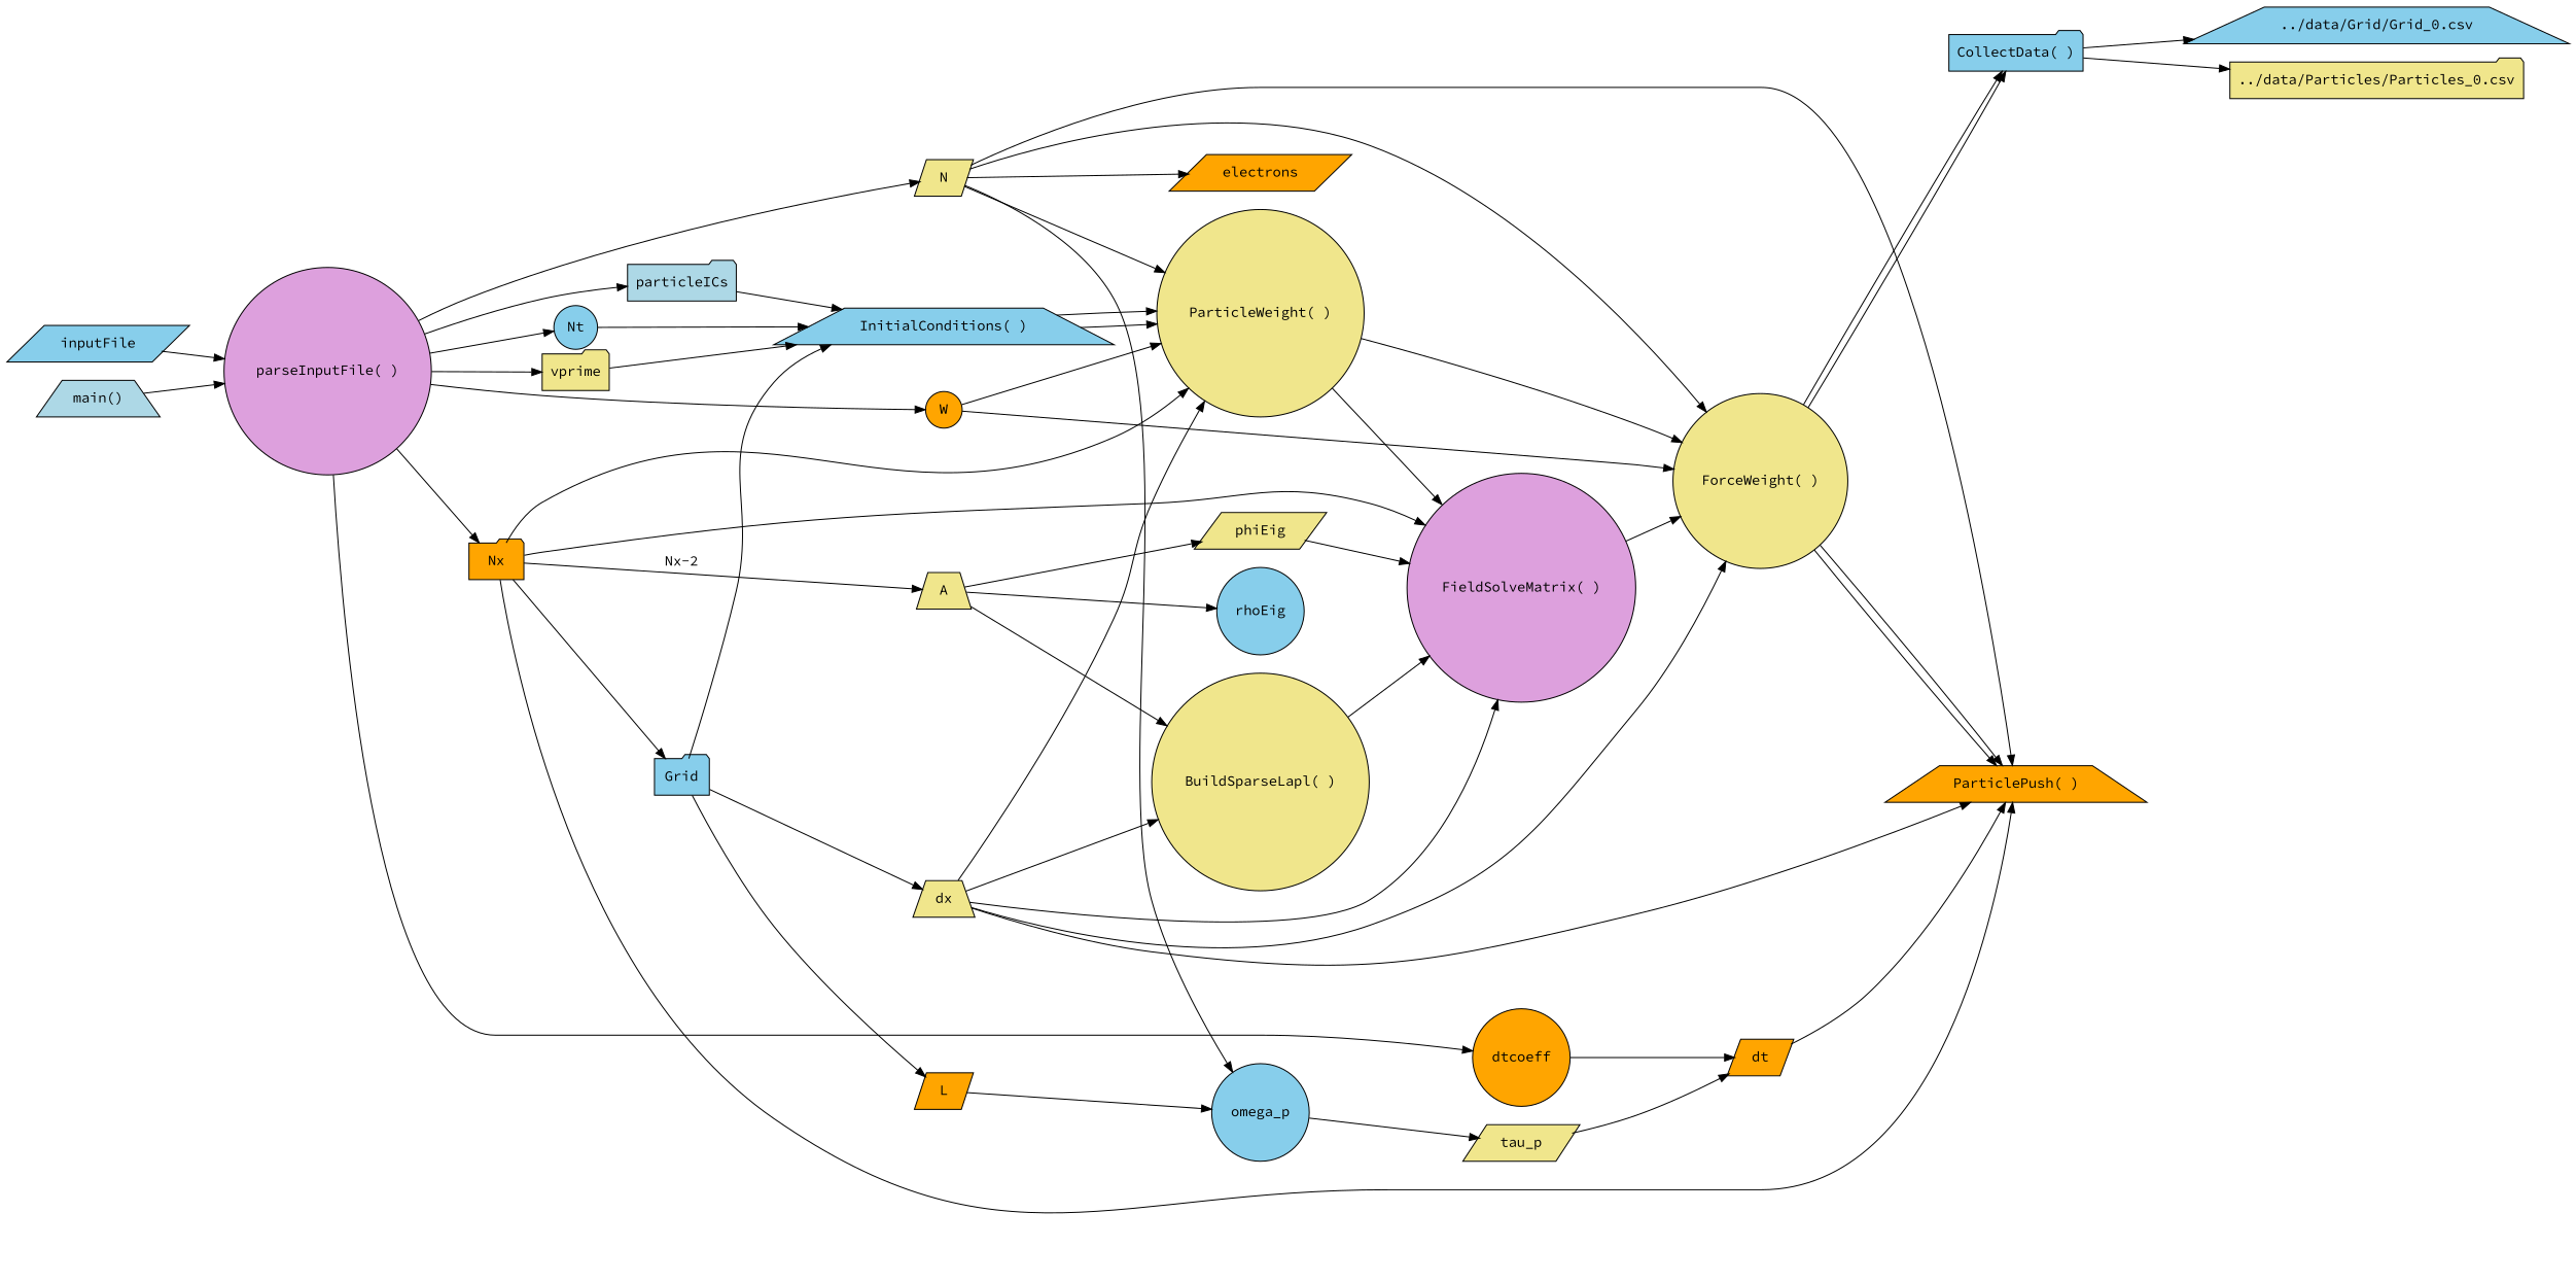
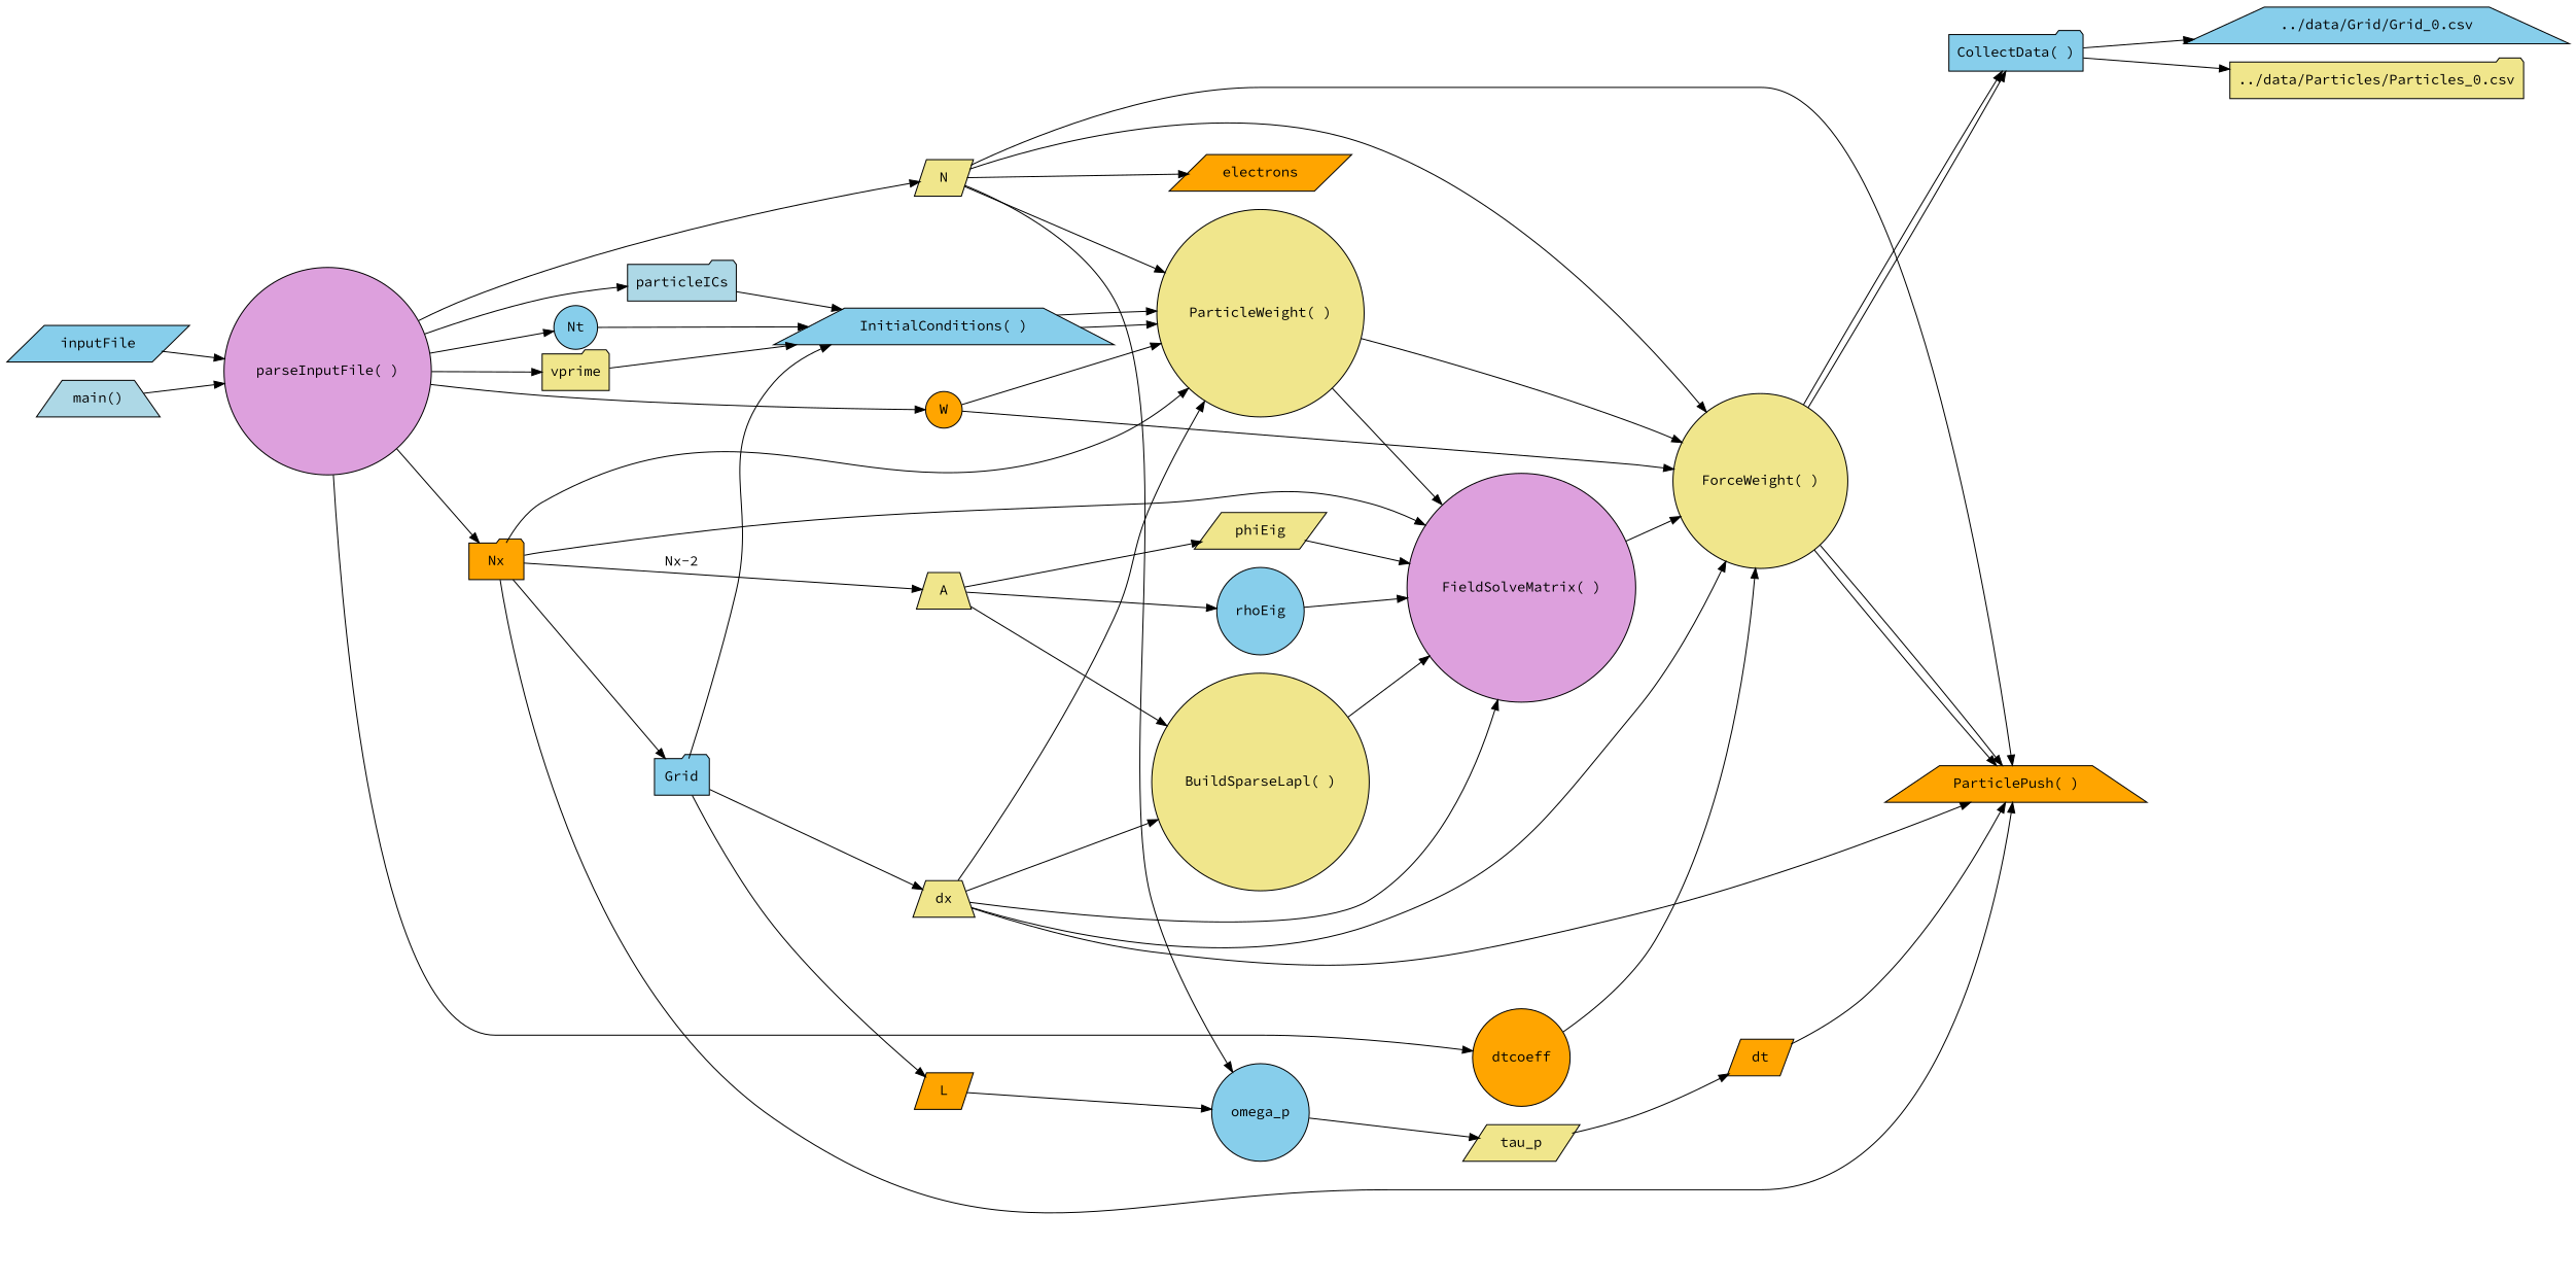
  digraph {
    fontname="Source Code Pro"
    rankdir=LR
    node [fillcolor=khaki fontname="Source Code Pro" shape=circle style=filled]
    edge [fontname="Source Code Pro"]
    inputFile [fillcolor=skyblue shape=parallelogram]
    "parseInputFile( )" [fillcolor=plum]
    N [shape=parallelogram]
    Nx [fillcolor=orange shape=folder]
    Nt [fillcolor=skyblue]
    W [fillcolor=orange]
    vprime [shape=folder]
    particleICs [fillcolor=lightblue shape=folder]
    dtcoeff [fillcolor=orange]
    electrons [fillcolor=orange shape=parallelogram]
    omega_p [fillcolor=skyblue]
    "ParticleWeight( )"
    "ForceWeight( )"
    "ParticlePush( )" [fillcolor=orange shape=trapezium]
    Grid [fillcolor=skyblue shape=folder]
    "FieldSolveMatrix( )" [fillcolor=plum]
    A [shape=trapezium]
    "InitialConditions( )" [fillcolor=skyblue shape=trapezium]
    dt [fillcolor=orange shape=parallelogram]
    "main()" [fillcolor=lightblue shape=trapezium]
    tau_p [shape=parallelogram]
    "CollectData( )" [fillcolor=skyblue shape=folder]
    L [fillcolor=orange shape=parallelogram]
    dx [shape=trapezium]
    "BuildSparseLapl( )"
    rhoEig [fillcolor=skyblue]
    phiEig [shape=parallelogram]
    "../data/Grid/Grid_0.csv" [fillcolor=skyblue shape=trapezium]
    "../data/Particles/Particles_0.csv" [shape=folder]
    inputFile -> "parseInputFile( )"
    "parseInputFile( )" -> N
    "parseInputFile( )" -> Nx
    "parseInputFile( )" -> Nt
    "parseInputFile( )" -> W
    "parseInputFile( )" -> vprime
    "parseInputFile( )" -> particleICs
    "parseInputFile( )" -> dtcoeff
    N -> electrons
    N -> omega_p
    N -> "ParticleWeight( )"
    N -> "ForceWeight( )"
    N -> "ParticlePush( )"
    Nx -> "ParticleWeight( )"
    Nx -> "ParticlePush( )"
    Nx -> Grid
    Nx -> "FieldSolveMatrix( )"
    Nx -> A [label="Nx-2" labeldistance=2.0]
    Nt -> "InitialConditions( )"
    W -> "ParticleWeight( )"
    W -> "ForceWeight( )"
    vprime -> "InitialConditions( )"
    particleICs -> "InitialConditions( )"
-   dtcoeff -> dt
+   dtcoeff -> "ForceWeight( )"
    omega_p -> tau_p
    "ParticleWeight( )" -> "ForceWeight( )"
    "ParticleWeight( )" -> "FieldSolveMatrix( )"
    "ForceWeight( )" -> "ParticlePush( )"
    "ForceWeight( )" -> "ParticlePush( )"
    "ForceWeight( )" -> "CollectData( )"
    "ForceWeight( )" -> "CollectData( )"
    Grid -> "InitialConditions( )"
    Grid -> L
    Grid -> dx
    "FieldSolveMatrix( )" -> "ForceWeight( )"
    A -> "BuildSparseLapl( )"
    A -> rhoEig
    A -> phiEig
    "InitialConditions( )" -> "ParticleWeight( )"
    "InitialConditions( )" -> "ParticleWeight( )"
    dt -> "ParticlePush( )"
    "main()" -> "parseInputFile( )"
    tau_p -> dt
    "CollectData( )" -> "../data/Grid/Grid_0.csv"
    "CollectData( )" -> "../data/Particles/Particles_0.csv"
    L -> omega_p
    dx -> "ParticleWeight( )"
    dx -> "ForceWeight( )"
    dx -> "ParticlePush( )"
    dx -> "FieldSolveMatrix( )"
    dx -> "BuildSparseLapl( )"
    "BuildSparseLapl( )" -> "FieldSolveMatrix( )"
+   rhoEig -> "FieldSolveMatrix( )"
    phiEig -> "FieldSolveMatrix( )"
  }
